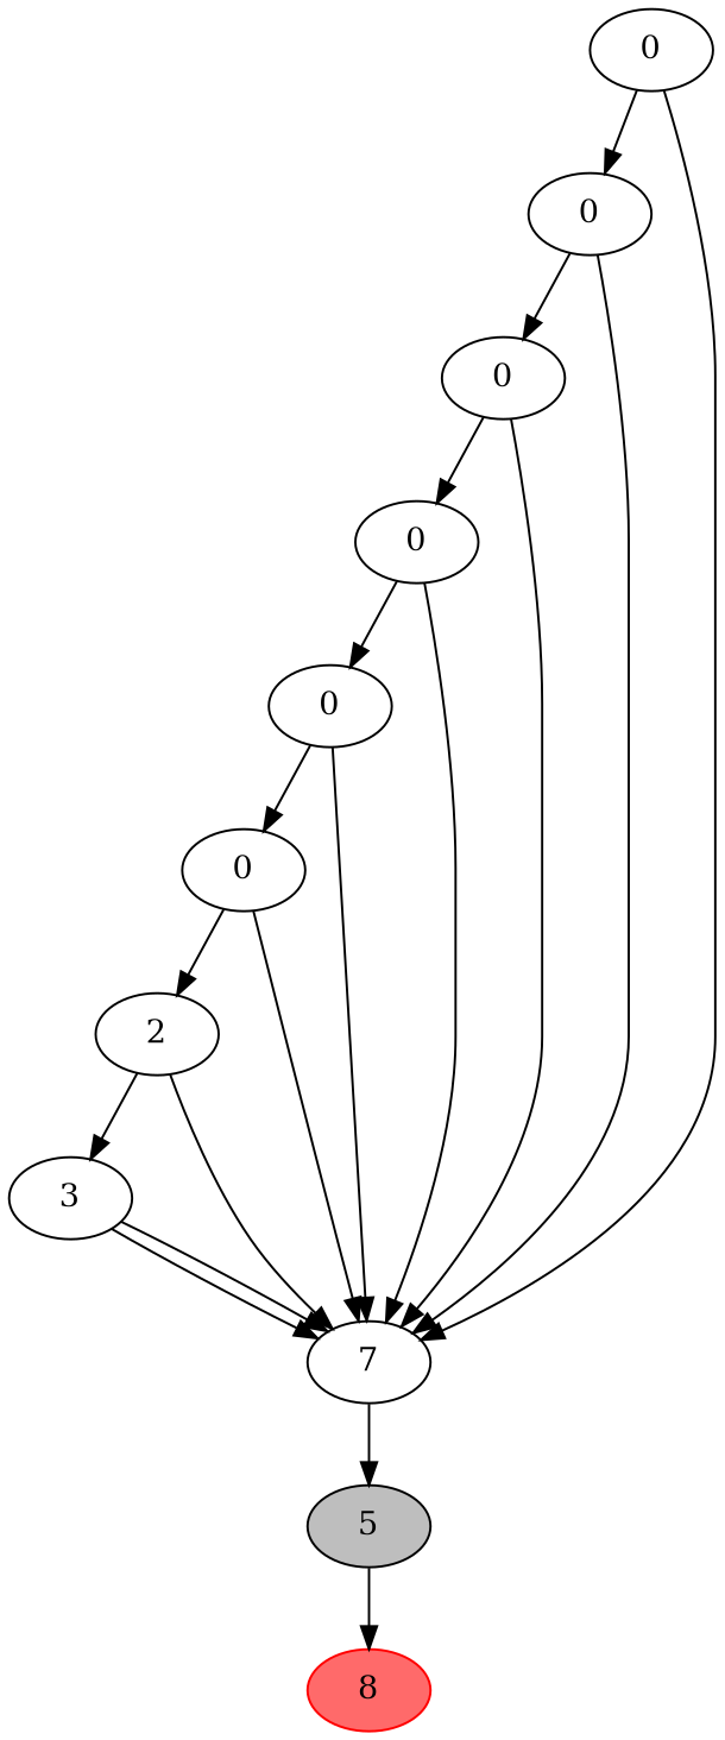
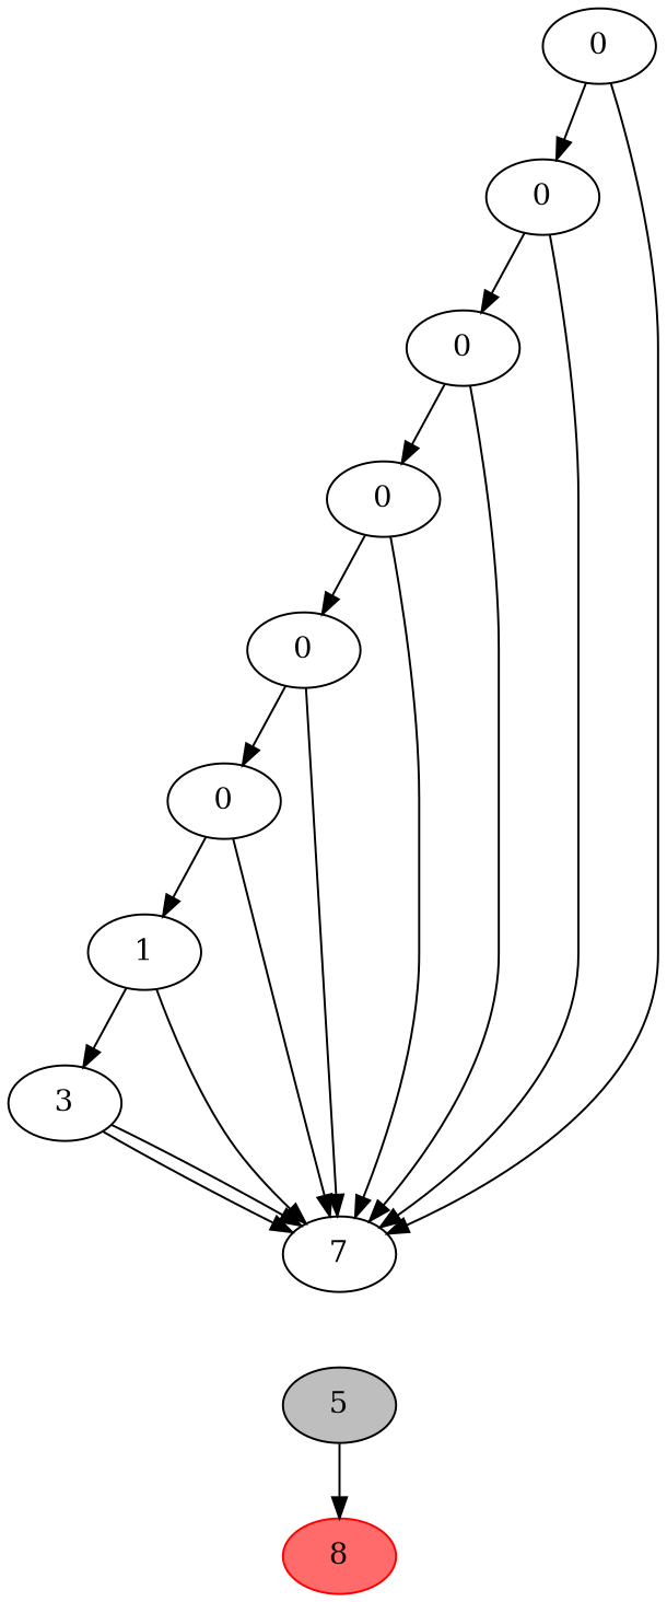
  digraph {
    node [fillcolor=white style=filled]
    n1 [label=0]
    n2 [label=0]
    n3 [label=0]
    n4 [label=0]
    n5 [label=0]
    n6 [label=0]
-   n7 [label=2]
+   n7 [label=1]
    n8 [label=3]
    n9 [label=7]
    n10 [color=black fillcolor="#bebebe" label=5]
    n11 [color=red fillcolor="#ff6a6a" label=8]
    subgraph sub_1 {
      rank=same
      n1
    }
    subgraph sub_2 {
      rank=same
      n2
    }
    subgraph sub_3 {
      rank=same
      n3
    }
    subgraph sub_4 {
      rank=same
      n4
    }
    subgraph sub_5 {
      rank=same
      n5
    }
    subgraph sub_6 {
      rank=same
      n6
    }
    subgraph sub_7 {
      rank=same
      n7
    }
    subgraph sub_8 {
      rank=same
      n8
    }
    subgraph sub_9 {
      rank=same
      n9
    }
    subgraph sub_10 {
      n10
      n11
    }
    n1 -> n2
    n1 -> n9
    n2 -> n3
    n2 -> n9
    n3 -> n4
    n3 -> n9
    n4 -> n5
    n4 -> n9
    n5 -> n6
    n5 -> n9
    n6 -> n7
    n6 -> n9
    n7 -> n8
    n7 -> n9
    n8 -> n9
    n8 -> n9
-   n9 -> n10
    n10 -> n11
  }
